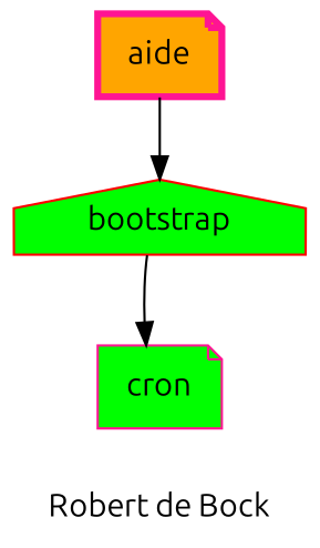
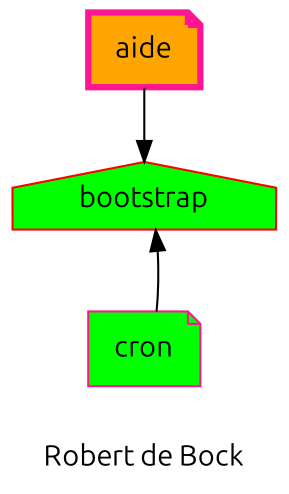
  digraph {
    fontname=Ubuntu
    label="Robert de Bock"
    node [color=deeppink fillcolor=green fontname=Ubuntu shape=note style=filled]
    edge [fontname=Ubuntu style=solid]
    bootstrap [color=red shape=house]
    cron
    aide [fillcolor=orange penwidth=3]
-   bootstrap -> cron
+   cron -> bootstrap
    aide -> bootstrap
  }
